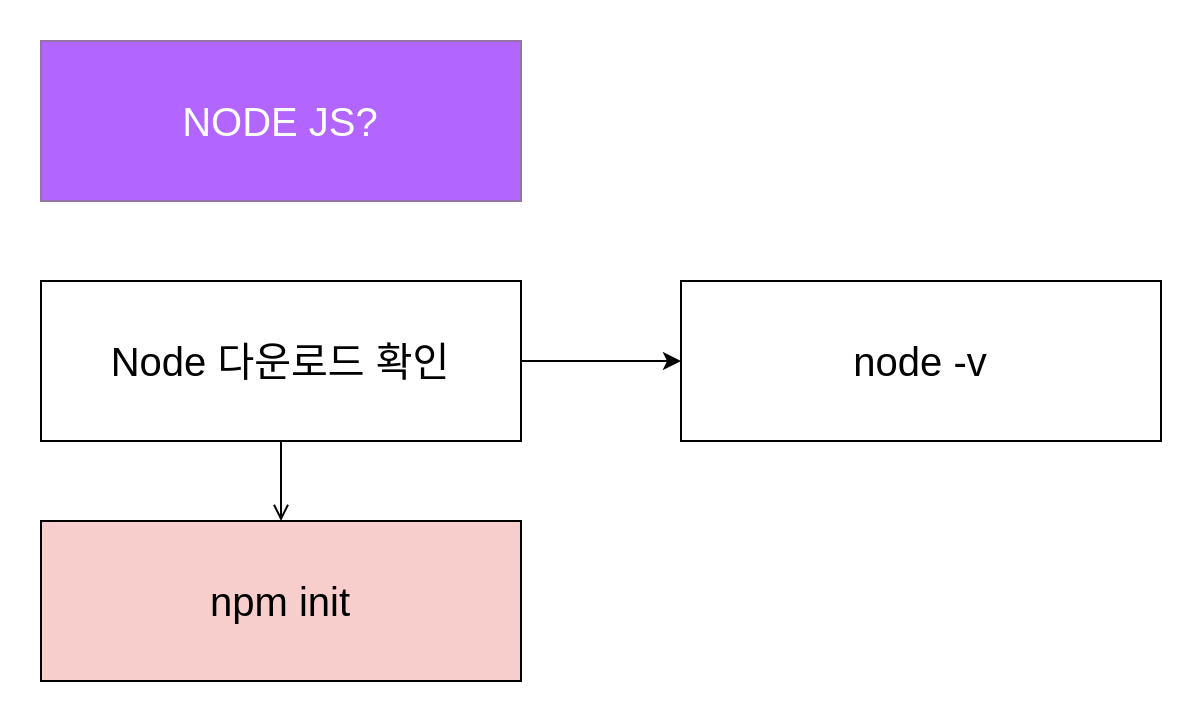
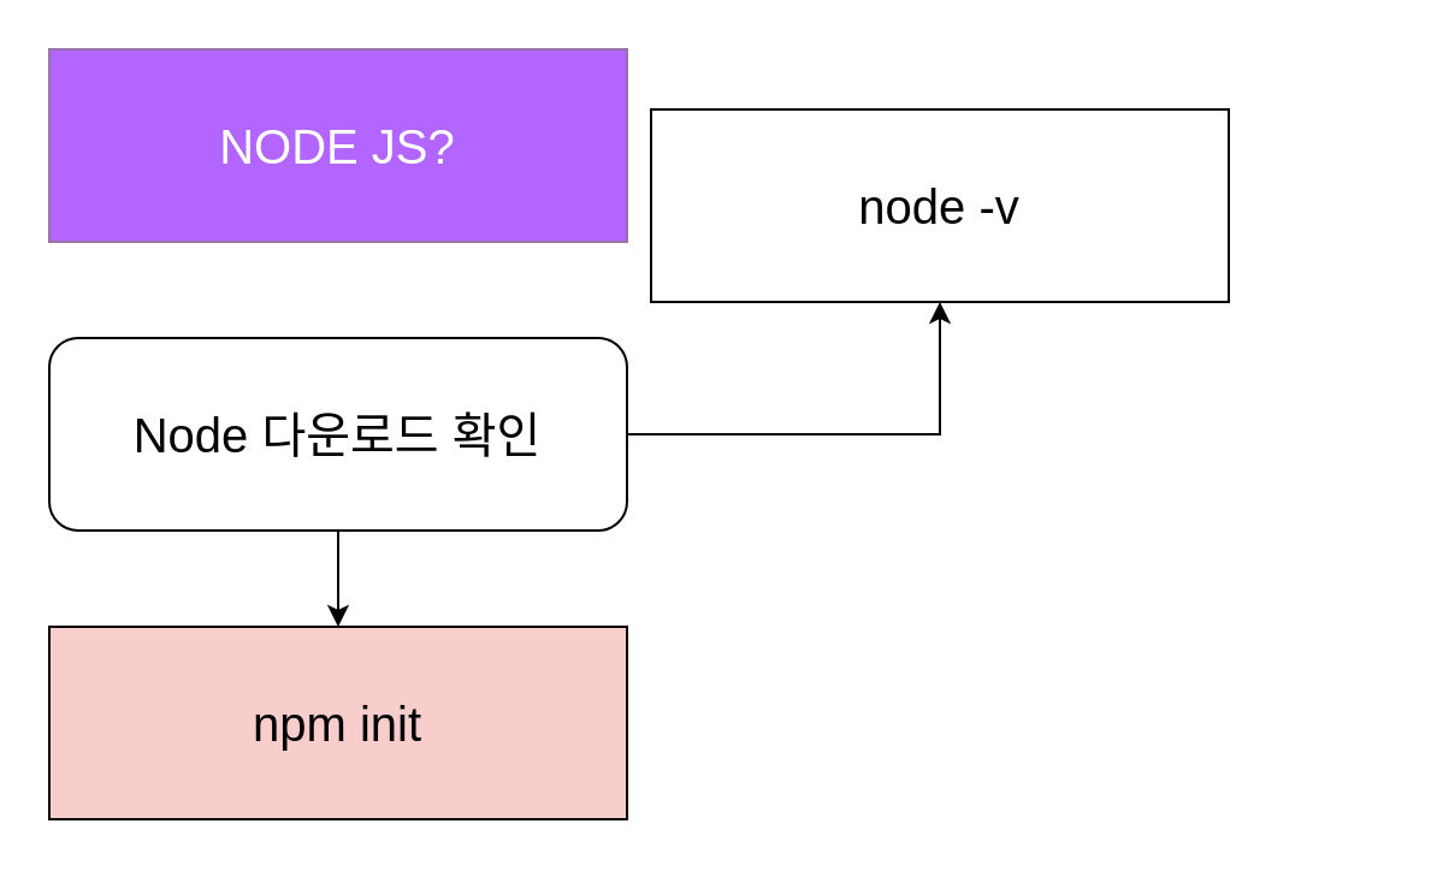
  <mxCell id="0" />
  <mxCell id="1" parent="0" />
  <mxCell id="2" value="NODE JS?" style="rounded=0;whiteSpace=wrap;html=1;fontSize=20;strokeColor=#9673a6;fontColor=#FFFFFF;fillColor=#B266FF;" vertex="1" parent="1"><mxGeometry x="20" y="20" width="240" height="80" as="geometry" /></mxCell>
- <mxCell id="3" value="" style="edgeStyle=orthogonalEdgeStyle;rounded=0;orthogonalLoop=1;jettySize=auto;html=1;endArrow=open;" edge="1" parent="1" source="5" target="6"><mxGeometry relative="1" as="geometry" /></mxCell>
+ <mxCell id="3" value="" style="edgeStyle=orthogonalEdgeStyle;rounded=0;orthogonalLoop=1;jettySize=auto;html=1;" edge="1" parent="1" source="5" target="6"><mxGeometry relative="1" as="geometry" /></mxCell>
  <mxCell id="4" value="" style="edgeStyle=orthogonalEdgeStyle;rounded=0;orthogonalLoop=1;jettySize=auto;html=1;" edge="1" parent="1" source="5" target="7"><mxGeometry relative="1" as="geometry" /></mxCell>
- <mxCell id="5" value="Node 다운로드 확인" style="rounded=0;whiteSpace=wrap;html=1;fontSize=20;verticalAlign=middle;spacingTop=0;fontStyle=0" vertex="1" parent="1"><mxGeometry x="20" y="140" width="240" height="80" as="geometry" /></mxCell>
+ <mxCell id="5" value="Node 다운로드 확인" style="whiteSpace=wrap;html=1;fontSize=20;verticalAlign=middle;spacingTop=0;fontStyle=0;rounded=1;" vertex="1" parent="1"><mxGeometry x="20" y="140" width="240" height="80" as="geometry" /></mxCell>
  <mxCell id="6" value="npm init" style="rounded=0;whiteSpace=wrap;html=1;fontSize=20;fillColor=#f8cecc;" vertex="1" parent="1"><mxGeometry x="20" y="260" width="240" height="80" as="geometry" /></mxCell>
- <mxCell id="7" value="node -v" style="rounded=0;whiteSpace=wrap;html=1;fontSize=20;" vertex="1" parent="1"><mxGeometry x="340" y="140" width="240" height="80" as="geometry" /></mxCell>
+ <mxCell id="7" value="node -v" style="rounded=0;whiteSpace=wrap;html=1;fontSize=20;" vertex="1" parent="1"><mxGeometry x="270" y="45" width="240" height="80" as="geometry" /></mxCell>
